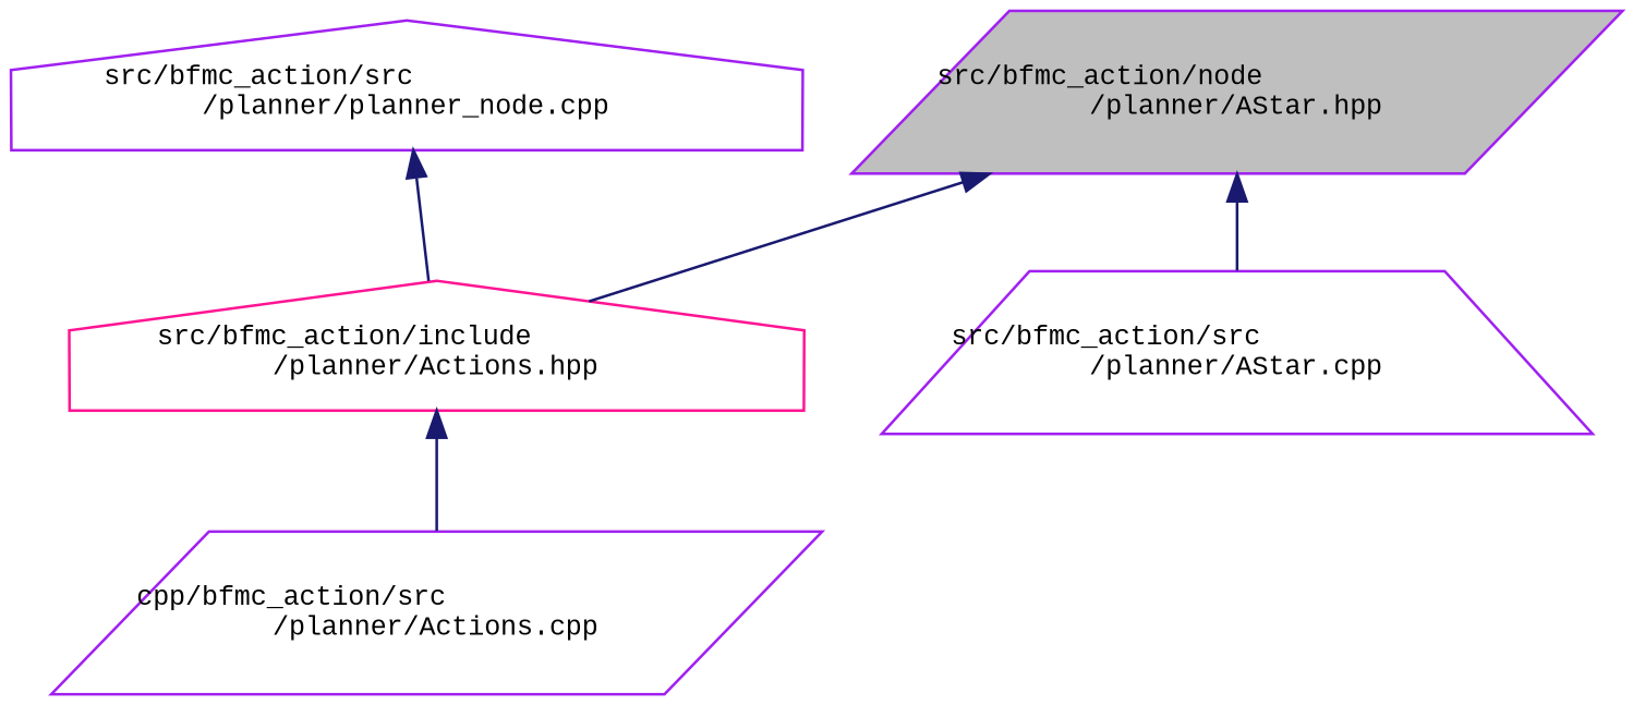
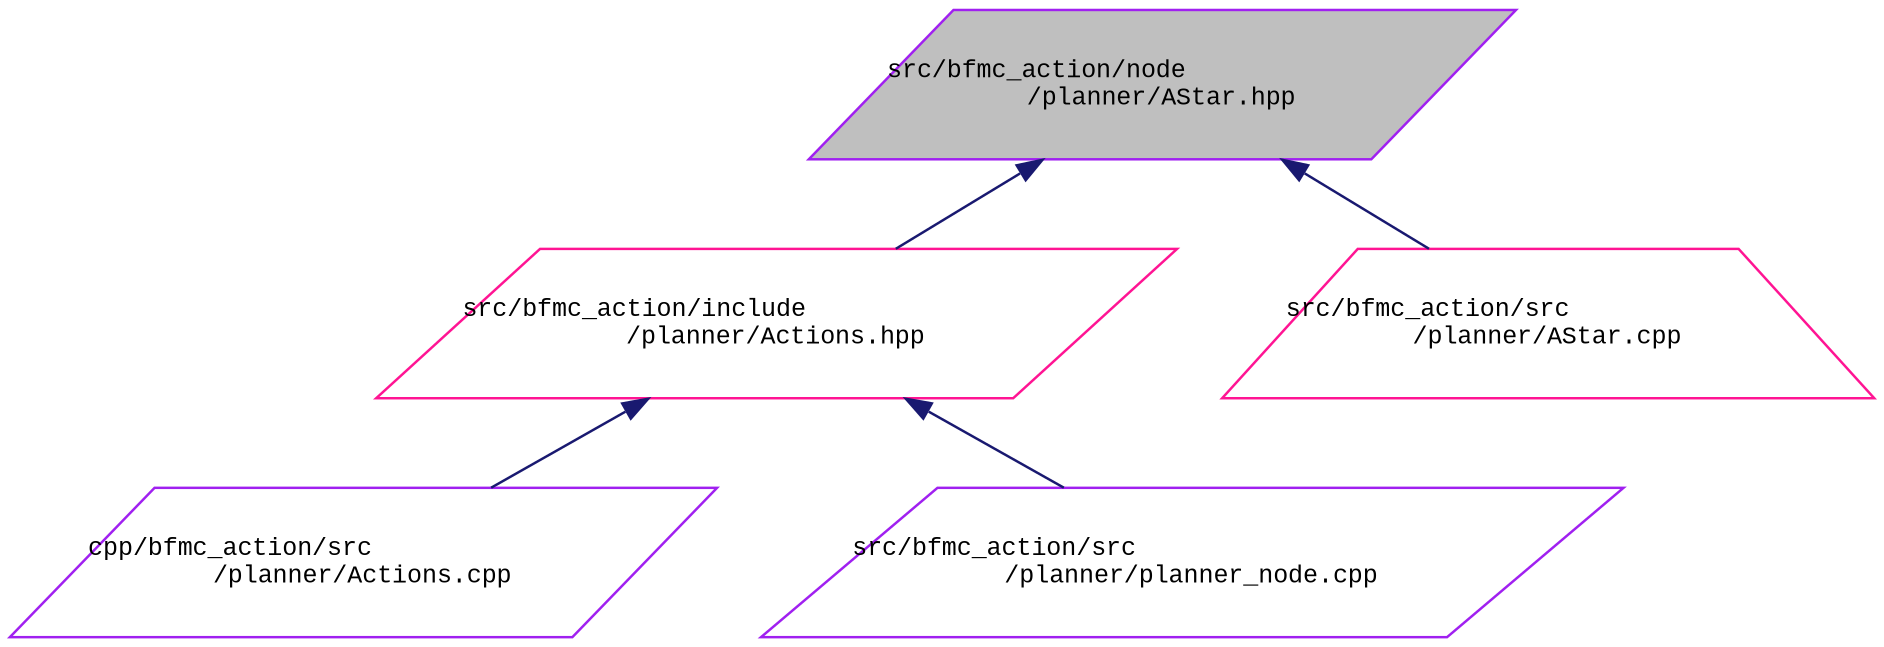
  digraph {
    fontname="Liberation Mono"
    node [color=purple fillcolor=white fontname="Liberation Mono" fontsize=10 shape=parallelogram style=filled]
    edge [color=midnightblue dir=back fontname="Liberation Mono" fontsize=10 labelfontname=Helvetica labelfontsize=10 style=solid]
    n1 [fillcolor=grey75 fontcolor=black height=0.2 label="src/bfmc_action/node\l/planner/AStar.hpp" width=0.4]
-   n2 [color=deeppink height=0.2 label="src/bfmc_action/include\l/planner/Actions.hpp" shape=house width=0.4]
-   n3 [height=0.2 label="src/bfmc_action/src\l/planner/AStar.cpp" shape=trapezium width=0.4]
+   n2 [color=deeppink height=0.2 label="src/bfmc_action/include\l/planner/Actions.hpp" width=0.4]
+   n3 [color=deeppink height=0.2 label="src/bfmc_action/src\l/planner/AStar.cpp" shape=trapezium width=0.4]
    n4 [height=0.2 label="cpp/bfmc_action/src\l/planner/Actions.cpp" width=0.4]
-   n5 [height=0.2 label="src/bfmc_action/src\l/planner/planner_node.cpp" shape=house width=0.4]
+   n5 [height=0.2 label="src/bfmc_action/src\l/planner/planner_node.cpp" width=0.4]
    n1 -> n2
    n1 -> n3
    n2 -> n4
-   n5 -> n2
+   n2 -> n5
  }
